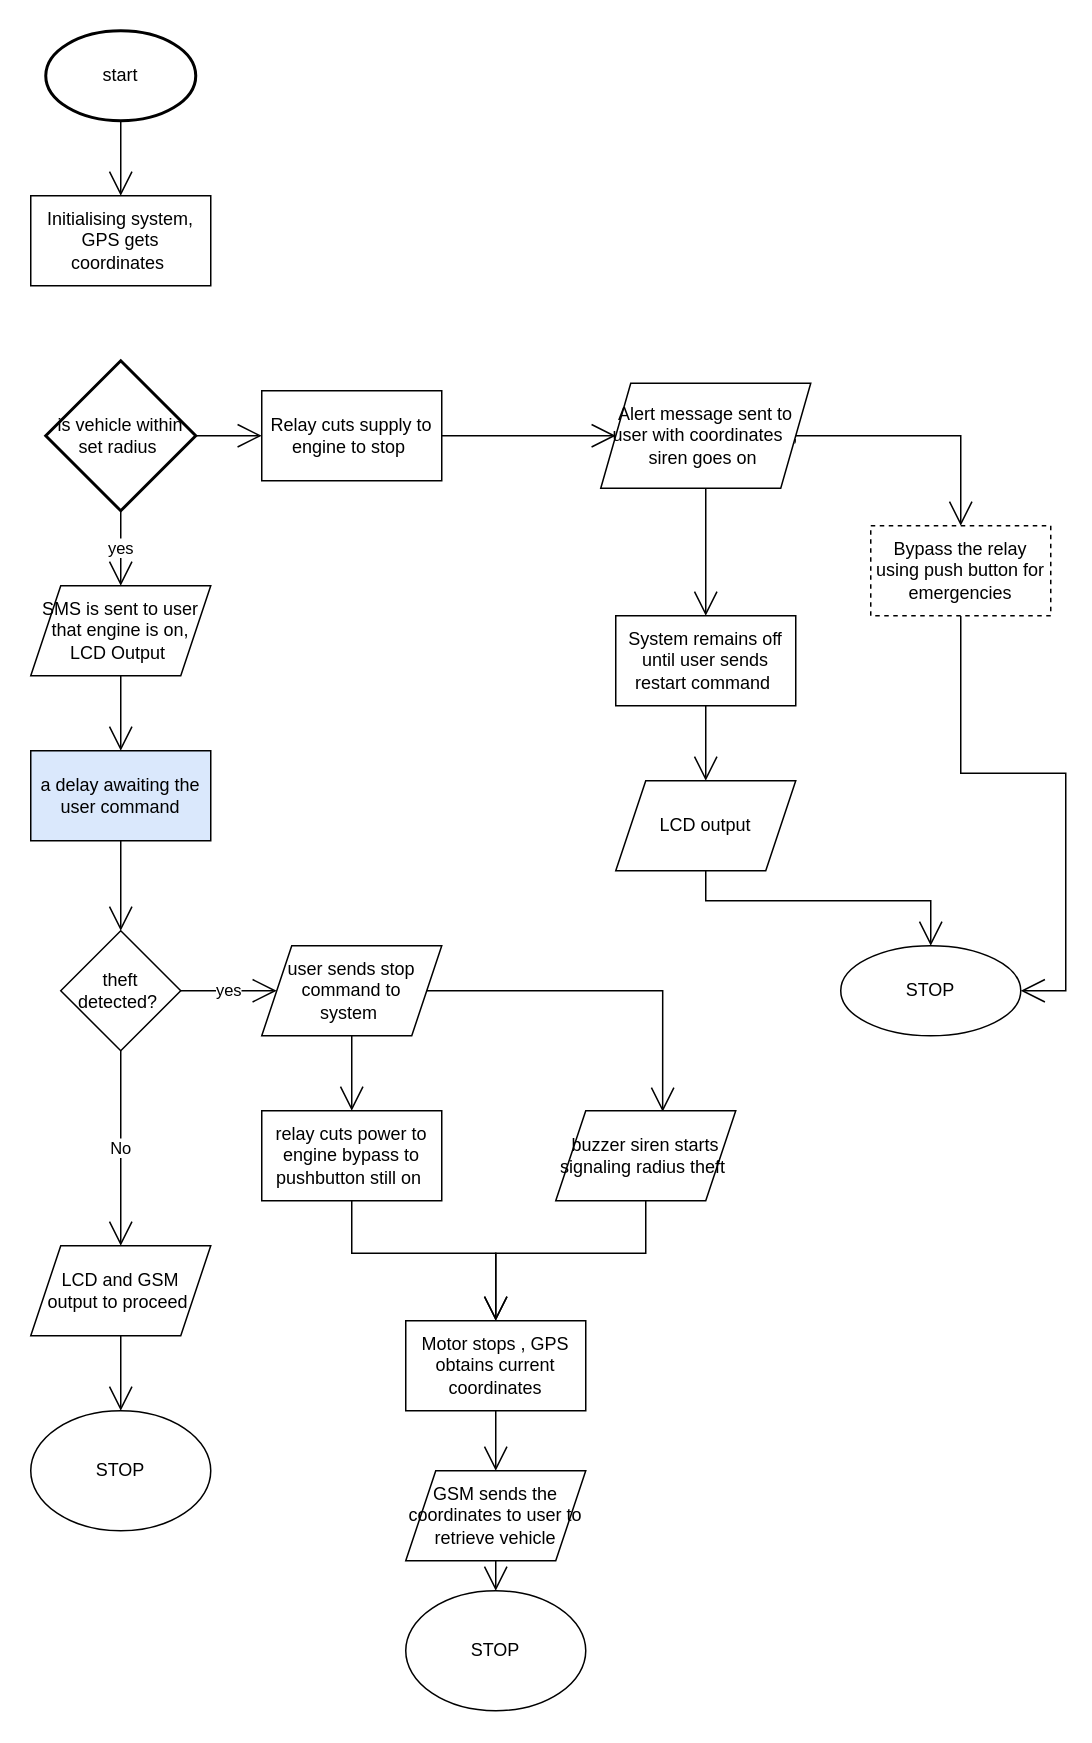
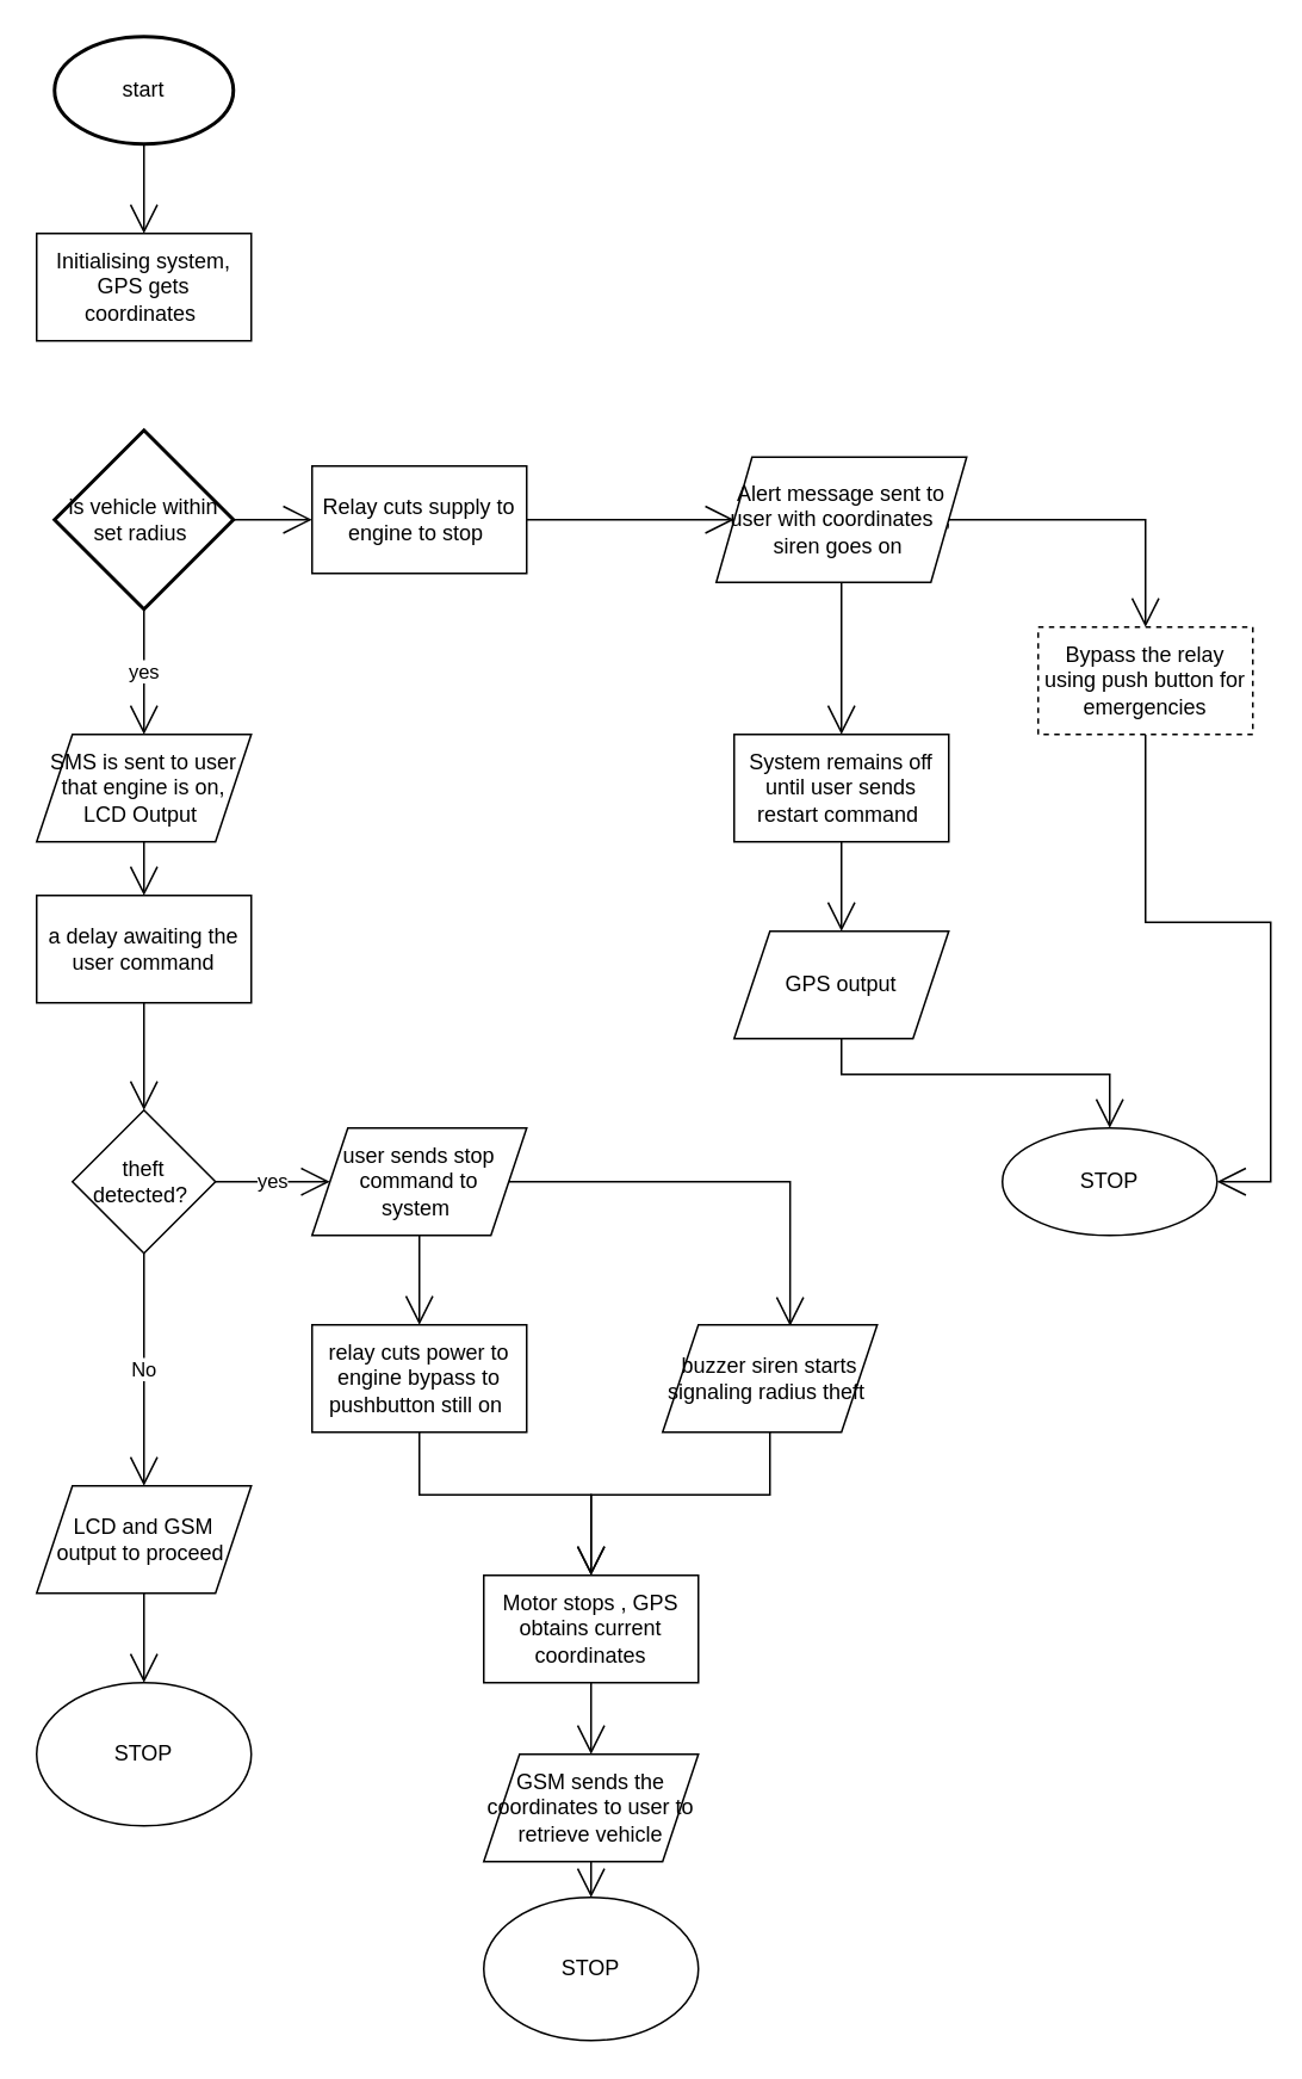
  <mxCell id="0" />
  <mxCell id="1" parent="0" />
  <mxCell id="2" style="edgeStyle=none;curved=1;rounded=0;orthogonalLoop=1;jettySize=auto;html=1;exitX=0.5;exitY=1;exitDx=0;exitDy=0;exitPerimeter=0;entryX=0.5;entryY=0;entryDx=0;entryDy=0;endArrow=open;startSize=14;endSize=14;sourcePerimeterSpacing=8;targetPerimeterSpacing=8;" edge="1" parent="1"><mxGeometry relative="1" as="geometry"><mxPoint x="80" y="80" as="sourcePoint" /><mxPoint x="80" y="130" as="targetPoint" /></mxGeometry></mxCell>
  <mxCell id="3" value="start" style="strokeWidth=2;html=1;shape=mxgraph.flowchart.start_1;whiteSpace=wrap;hachureGap=4;" vertex="1" parent="1"><mxGeometry x="30" y="20" width="100" height="60" as="geometry" /></mxCell>
  <mxCell id="4" style="edgeStyle=orthogonalEdgeStyle;rounded=0;orthogonalLoop=1;jettySize=auto;html=1;exitX=0.5;exitY=1;exitDx=0;exitDy=0;entryX=0.5;entryY=0;entryDx=0;entryDy=0;endArrow=open;startSize=14;endSize=14;sourcePerimeterSpacing=8;targetPerimeterSpacing=8;" edge="1" parent="1" source="5" target="8"><mxGeometry relative="1" as="geometry" /></mxCell>
- <mxCell id="5" value="SMS is sent to user that engine is on, LCD Output&amp;nbsp;" style="shape=parallelogram;perimeter=parallelogramPerimeter;whiteSpace=wrap;html=1;fixedSize=1;hachureGap=4;" vertex="1" parent="1"><mxGeometry x="20" y="390" width="120" height="60" as="geometry" /></mxCell>
+ <mxCell id="5" value="SMS is sent to user that engine is on, LCD Output&amp;nbsp;" style="shape=parallelogram;perimeter=parallelogramPerimeter;whiteSpace=wrap;html=1;fixedSize=1;hachureGap=4;" vertex="1" parent="1"><mxGeometry x="20" y="410" width="120" height="60" as="geometry" /></mxCell>
  <mxCell id="6" style="edgeStyle=none;curved=1;rounded=0;orthogonalLoop=1;jettySize=auto;html=1;exitX=0.5;exitY=1;exitDx=0;exitDy=0;entryX=0.5;entryY=0;entryDx=0;entryDy=0;endArrow=open;startSize=14;endSize=14;sourcePerimeterSpacing=8;targetPerimeterSpacing=8;" edge="1" parent="1" target="14"><mxGeometry relative="1" as="geometry"><mxPoint x="80" y="190" as="sourcePoint" /></mxGeometry></mxCell>
  <mxCell id="7" style="edgeStyle=none;curved=1;rounded=0;orthogonalLoop=1;jettySize=auto;html=1;exitX=0.5;exitY=1;exitDx=0;exitDy=0;entryX=0.5;entryY=0;entryDx=0;entryDy=0;endArrow=open;startSize=14;endSize=14;sourcePerimeterSpacing=8;targetPerimeterSpacing=8;" edge="1" parent="1" source="8" target="11"><mxGeometry relative="1" as="geometry" /></mxCell>
- <mxCell id="8" value="a delay awaiting the user command" style="rounded=0;whiteSpace=wrap;html=1;hachureGap=4;fillColor=#dae8fc;" vertex="1" parent="1"><mxGeometry x="20" y="500" width="120" height="60" as="geometry" /></mxCell>
+ <mxCell id="8" value="a delay awaiting the user command" style="rounded=0;whiteSpace=wrap;html=1;hachureGap=4;" vertex="1" parent="1"><mxGeometry x="20" y="500" width="120" height="60" as="geometry" /></mxCell>
  <mxCell id="9" value="No" style="edgeStyle=none;curved=1;rounded=0;orthogonalLoop=1;jettySize=auto;html=1;exitX=0.5;exitY=1;exitDx=0;exitDy=0;entryX=0.5;entryY=0;entryDx=0;entryDy=0;endArrow=open;startSize=14;endSize=14;sourcePerimeterSpacing=8;targetPerimeterSpacing=8;" edge="1" parent="1" source="11" target="13"><mxGeometry relative="1" as="geometry" /></mxCell>
  <mxCell id="10" value="yes" style="edgeStyle=none;curved=1;rounded=0;orthogonalLoop=1;jettySize=auto;html=1;exitX=1;exitY=0.5;exitDx=0;exitDy=0;entryX=0;entryY=0.5;entryDx=0;entryDy=0;endArrow=open;startSize=14;endSize=14;sourcePerimeterSpacing=8;targetPerimeterSpacing=8;" edge="1" parent="1" source="11" target="17"><mxGeometry relative="1" as="geometry" /></mxCell>
  <mxCell id="11" value="theft detected?&amp;nbsp;" style="rhombus;whiteSpace=wrap;html=1;hachureGap=4;" vertex="1" parent="1"><mxGeometry x="40" y="620" width="80" height="80" as="geometry" /></mxCell>
  <mxCell id="12" style="edgeStyle=none;curved=1;rounded=0;orthogonalLoop=1;jettySize=auto;html=1;exitX=0.5;exitY=1;exitDx=0;exitDy=0;entryX=0.5;entryY=0;entryDx=0;entryDy=0;endArrow=open;startSize=14;endSize=14;sourcePerimeterSpacing=8;targetPerimeterSpacing=8;" edge="1" parent="1" source="13" target="22"><mxGeometry relative="1" as="geometry" /></mxCell>
  <mxCell id="13" value="LCD and GSM &lt;br&gt;output to proceed&amp;nbsp;" style="shape=parallelogram;perimeter=parallelogramPerimeter;whiteSpace=wrap;html=1;fixedSize=1;hachureGap=4;" vertex="1" parent="1"><mxGeometry x="20" y="830" width="120" height="60" as="geometry" /></mxCell>
  <mxCell id="14" value="Initialising system, GPS gets coordinates&amp;nbsp;" style="rounded=0;whiteSpace=wrap;html=1;hachureGap=4;" vertex="1" parent="1"><mxGeometry x="20" y="130" width="120" height="60" as="geometry" /></mxCell>
  <mxCell id="15" style="edgeStyle=none;curved=1;rounded=0;orthogonalLoop=1;jettySize=auto;html=1;exitX=0.5;exitY=1;exitDx=0;exitDy=0;entryX=0.5;entryY=0;entryDx=0;entryDy=0;endArrow=open;startSize=14;endSize=14;sourcePerimeterSpacing=8;targetPerimeterSpacing=8;" edge="1" parent="1" source="17" target="19"><mxGeometry relative="1" as="geometry" /></mxCell>
  <mxCell id="16" style="edgeStyle=orthogonalEdgeStyle;rounded=0;orthogonalLoop=1;jettySize=auto;html=1;exitX=1;exitY=0.5;exitDx=0;exitDy=0;entryX=0.594;entryY=0.011;entryDx=0;entryDy=0;entryPerimeter=0;endArrow=open;startSize=14;endSize=14;sourcePerimeterSpacing=8;targetPerimeterSpacing=8;" edge="1" parent="1" source="17" target="21"><mxGeometry relative="1" as="geometry" /></mxCell>
  <mxCell id="17" value="user sends stop command to &lt;br&gt;system&amp;nbsp;" style="shape=parallelogram;perimeter=parallelogramPerimeter;whiteSpace=wrap;html=1;fixedSize=1;hachureGap=4;" vertex="1" parent="1"><mxGeometry x="174" y="630" width="120" height="60" as="geometry" /></mxCell>
  <mxCell id="18" style="edgeStyle=orthogonalEdgeStyle;rounded=0;orthogonalLoop=1;jettySize=auto;html=1;exitX=0.5;exitY=1;exitDx=0;exitDy=0;entryX=0.5;entryY=0;entryDx=0;entryDy=0;endArrow=open;startSize=14;endSize=14;sourcePerimeterSpacing=8;targetPerimeterSpacing=8;" edge="1" parent="1" source="19" target="24"><mxGeometry relative="1" as="geometry" /></mxCell>
  <mxCell id="19" value="relay cuts power to engine bypass to pushbutton still on&amp;nbsp;" style="rounded=0;whiteSpace=wrap;html=1;hachureGap=4;" vertex="1" parent="1"><mxGeometry x="174" y="740" width="120" height="60" as="geometry" /></mxCell>
  <mxCell id="20" style="edgeStyle=orthogonalEdgeStyle;rounded=0;orthogonalLoop=1;jettySize=auto;html=1;exitX=0.5;exitY=1;exitDx=0;exitDy=0;entryX=0.5;entryY=0;entryDx=0;entryDy=0;endArrow=open;startSize=14;endSize=14;sourcePerimeterSpacing=8;targetPerimeterSpacing=8;" edge="1" parent="1" source="21" target="24"><mxGeometry relative="1" as="geometry" /></mxCell>
  <mxCell id="21" value="buzzer siren starts signaling radius theft&amp;nbsp;" style="shape=parallelogram;perimeter=parallelogramPerimeter;whiteSpace=wrap;html=1;fixedSize=1;hachureGap=4;" vertex="1" parent="1"><mxGeometry x="370" y="740" width="120" height="60" as="geometry" /></mxCell>
  <mxCell id="22" value="STOP" style="ellipse;whiteSpace=wrap;html=1;hachureGap=4;" vertex="1" parent="1"><mxGeometry x="20" y="940" width="120" height="80" as="geometry" /></mxCell>
  <mxCell id="23" style="edgeStyle=orthogonalEdgeStyle;rounded=0;orthogonalLoop=1;jettySize=auto;html=1;exitX=0.5;exitY=1;exitDx=0;exitDy=0;entryX=0.5;entryY=0;entryDx=0;entryDy=0;endArrow=open;startSize=14;endSize=14;sourcePerimeterSpacing=8;targetPerimeterSpacing=8;" edge="1" parent="1" source="24" target="26"><mxGeometry relative="1" as="geometry" /></mxCell>
  <mxCell id="24" value="Motor stops , GPS obtains current coordinates" style="rounded=0;whiteSpace=wrap;html=1;hachureGap=4;" vertex="1" parent="1"><mxGeometry x="270" y="880" width="120" height="60" as="geometry" /></mxCell>
  <mxCell id="25" style="edgeStyle=orthogonalEdgeStyle;rounded=0;orthogonalLoop=1;jettySize=auto;html=1;exitX=0.5;exitY=1;exitDx=0;exitDy=0;entryX=0.5;entryY=0;entryDx=0;entryDy=0;endArrow=open;startSize=14;endSize=14;sourcePerimeterSpacing=8;targetPerimeterSpacing=8;" edge="1" parent="1" source="26"><mxGeometry relative="1" as="geometry"><mxPoint x="330" y="1060" as="targetPoint" /></mxGeometry></mxCell>
  <mxCell id="26" value="GSM sends the coordinates to user to retrieve vehicle" style="shape=parallelogram;perimeter=parallelogramPerimeter;whiteSpace=wrap;html=1;fixedSize=1;hachureGap=4;" vertex="1" parent="1"><mxGeometry x="270" y="980" width="120" height="60" as="geometry" /></mxCell>
  <mxCell id="27" value="STOP" style="ellipse;whiteSpace=wrap;html=1;hachureGap=4;" vertex="1" parent="1"><mxGeometry x="270" y="1060" width="120" height="80" as="geometry" /></mxCell>
  <mxCell id="28" value="yes" style="edgeStyle=orthogonalEdgeStyle;rounded=0;orthogonalLoop=1;jettySize=auto;html=1;exitX=0.5;exitY=1;exitDx=0;exitDy=0;exitPerimeter=0;entryX=0.5;entryY=0;entryDx=0;entryDy=0;endArrow=open;startSize=14;endSize=14;sourcePerimeterSpacing=8;targetPerimeterSpacing=8;" edge="1" parent="1" source="30" target="5"><mxGeometry relative="1" as="geometry" /></mxCell>
  <mxCell id="29" style="edgeStyle=orthogonalEdgeStyle;rounded=0;orthogonalLoop=1;jettySize=auto;html=1;exitX=1;exitY=0.5;exitDx=0;exitDy=0;exitPerimeter=0;entryX=0;entryY=0.5;entryDx=0;entryDy=0;endArrow=open;startSize=14;endSize=14;sourcePerimeterSpacing=8;targetPerimeterSpacing=8;" edge="1" parent="1" source="30" target="35"><mxGeometry relative="1" as="geometry" /></mxCell>
  <mxCell id="30" value="is vehicle within set radius&amp;nbsp;" style="strokeWidth=2;html=1;shape=mxgraph.flowchart.decision;whiteSpace=wrap;hachureGap=4;" vertex="1" parent="1"><mxGeometry x="30" y="240" width="100" height="100" as="geometry" /></mxCell>
  <mxCell id="31" style="edgeStyle=orthogonalEdgeStyle;rounded=0;orthogonalLoop=1;jettySize=auto;html=1;exitX=0.5;exitY=1;exitDx=0;exitDy=0;entryX=0.5;entryY=0;entryDx=0;entryDy=0;endArrow=open;startSize=14;endSize=14;sourcePerimeterSpacing=8;targetPerimeterSpacing=8;" edge="1" parent="1" source="33" target="37"><mxGeometry relative="1" as="geometry" /></mxCell>
  <mxCell id="32" style="edgeStyle=orthogonalEdgeStyle;rounded=0;orthogonalLoop=1;jettySize=auto;html=1;exitX=1;exitY=0.5;exitDx=0;exitDy=0;entryX=0.5;entryY=0;entryDx=0;entryDy=0;endArrow=open;startSize=14;endSize=14;sourcePerimeterSpacing=8;targetPerimeterSpacing=8;" edge="1" parent="1" source="33" target="40"><mxGeometry relative="1" as="geometry" /></mxCell>
  <mxCell id="33" value="Alert message sent to user with coordinates&amp;nbsp; , siren goes on&amp;nbsp;" style="shape=parallelogram;perimeter=parallelogramPerimeter;whiteSpace=wrap;html=1;fixedSize=1;hachureGap=4;" vertex="1" parent="1"><mxGeometry x="400" y="255" width="140" height="70" as="geometry" /></mxCell>
  <mxCell id="34" style="edgeStyle=orthogonalEdgeStyle;rounded=0;orthogonalLoop=1;jettySize=auto;html=1;exitX=1;exitY=0.5;exitDx=0;exitDy=0;entryX=0;entryY=0.5;entryDx=0;entryDy=0;endArrow=open;startSize=14;endSize=14;sourcePerimeterSpacing=8;targetPerimeterSpacing=8;" edge="1" parent="1" source="35" target="33"><mxGeometry relative="1" as="geometry" /></mxCell>
  <mxCell id="35" value="Relay cuts supply to engine to stop&amp;nbsp;" style="rounded=0;whiteSpace=wrap;html=1;hachureGap=4;" vertex="1" parent="1"><mxGeometry x="174" y="260" width="120" height="60" as="geometry" /></mxCell>
  <mxCell id="36" style="edgeStyle=orthogonalEdgeStyle;rounded=0;orthogonalLoop=1;jettySize=auto;html=1;exitX=0.5;exitY=1;exitDx=0;exitDy=0;entryX=0.5;entryY=0;entryDx=0;entryDy=0;endArrow=open;startSize=14;endSize=14;sourcePerimeterSpacing=8;targetPerimeterSpacing=8;" edge="1" parent="1" source="37" target="42"><mxGeometry relative="1" as="geometry" /></mxCell>
  <mxCell id="37" value="System remains off until user sends restart command&amp;nbsp;" style="rounded=0;whiteSpace=wrap;html=1;hachureGap=4;" vertex="1" parent="1"><mxGeometry x="410" y="410" width="120" height="60" as="geometry" /></mxCell>
  <mxCell id="38" value="STOP" style="ellipse;whiteSpace=wrap;html=1;hachureGap=4;" vertex="1" parent="1"><mxGeometry x="560" y="630" width="120" height="60" as="geometry" /></mxCell>
  <mxCell id="39" style="edgeStyle=orthogonalEdgeStyle;rounded=0;orthogonalLoop=1;jettySize=auto;html=1;exitX=0.5;exitY=1;exitDx=0;exitDy=0;entryX=1;entryY=0.5;entryDx=0;entryDy=0;endArrow=open;startSize=14;endSize=14;sourcePerimeterSpacing=8;targetPerimeterSpacing=8;" edge="1" parent="1" source="40" target="38"><mxGeometry relative="1" as="geometry" /></mxCell>
  <mxCell id="40" value="Bypass the relay using push button for emergencies" style="rounded=0;whiteSpace=wrap;html=1;hachureGap=4;dashed=1;" vertex="1" parent="1"><mxGeometry x="580" y="350" width="120" height="60" as="geometry" /></mxCell>
  <mxCell id="41" style="edgeStyle=orthogonalEdgeStyle;rounded=0;orthogonalLoop=1;jettySize=auto;html=1;exitX=0.5;exitY=1;exitDx=0;exitDy=0;entryX=0.5;entryY=0;entryDx=0;entryDy=0;endArrow=open;startSize=14;endSize=14;sourcePerimeterSpacing=8;targetPerimeterSpacing=8;" edge="1" parent="1" source="42" target="38"><mxGeometry relative="1" as="geometry" /></mxCell>
- <mxCell id="42" value="LCD output" style="shape=parallelogram;perimeter=parallelogramPerimeter;whiteSpace=wrap;html=1;fixedSize=1;hachureGap=4;" vertex="1" parent="1"><mxGeometry x="410" y="520" width="120" height="60" as="geometry" /></mxCell>
+ <mxCell id="42" value="GPS output" style="shape=parallelogram;perimeter=parallelogramPerimeter;whiteSpace=wrap;html=1;fixedSize=1;hachureGap=4;" vertex="1" parent="1"><mxGeometry x="410" y="520" width="120" height="60" as="geometry" /></mxCell>
